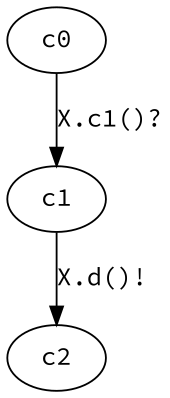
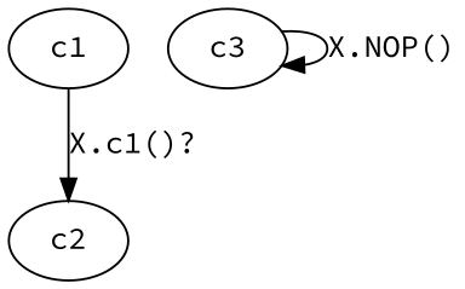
  digraph {
    fontname="Source Code Pro"
    node [fontname="Source Code Pro"]
    edge [fontname="Source Code Pro"]
-   c0
    c1
    c2
-   c0 -> c1 [label="X.c1()?"]
-   c1 -> c2 [label="X.d()!"]
+   c3
+   c1 -> c2 [label="X.c1()?"]
+   c3 -> c3 [label="X.NOP()"]
  }
